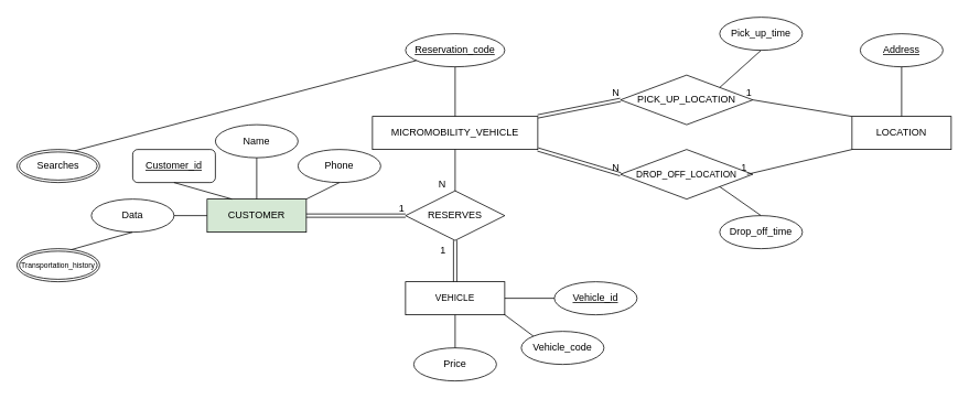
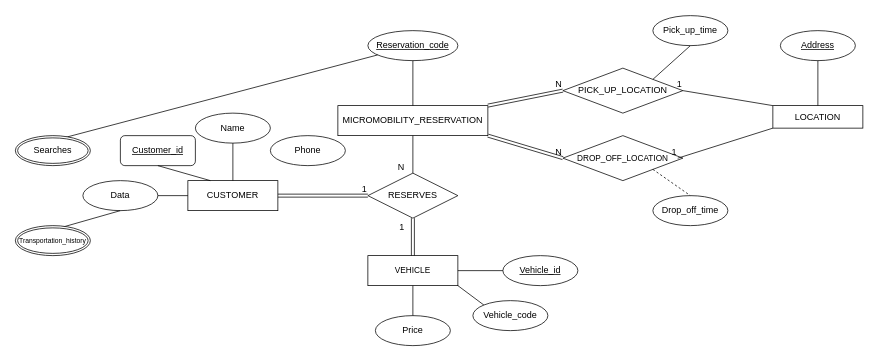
  <mxCell id="0" />
  <mxCell id="1" parent="0" />
- <mxCell id="2" value="MICROMOBILITY_VEHICLE" style="whiteSpace=wrap;html=1;align=center;" parent="1" vertex="1"><mxGeometry x="450" y="140" width="200" height="40" as="geometry" /></mxCell>
+ <mxCell id="2" value="MICROMOBILITY_RESERVATION" style="whiteSpace=wrap;html=1;align=center;" parent="1" vertex="1"><mxGeometry x="450" y="140" width="200" height="40" as="geometry" /></mxCell>
  <mxCell id="3" value="VEHICLE" style="whiteSpace=wrap;html=1;align=center;fontSize=11;" parent="1" vertex="1"><mxGeometry x="490" y="340" width="120" height="40" as="geometry" /></mxCell>
- <mxCell id="4" value="LOCATION" style="whiteSpace=wrap;html=1;align=center;" parent="1" vertex="1"><mxGeometry x="1030" y="140" width="120" height="40" as="geometry" /></mxCell>
+ <mxCell id="4" value="LOCATION" style="whiteSpace=wrap;html=1;align=center;" parent="1" vertex="1"><mxGeometry x="1030" y="140" width="120" height="30" as="geometry" /></mxCell>
  <mxCell id="5" value="PICK_UP_LOCATION" style="shape=rhombus;perimeter=rhombusPerimeter;whiteSpace=wrap;html=1;align=center;" parent="1" vertex="1"><mxGeometry x="750" y="90" width="160" height="60" as="geometry" /></mxCell>
  <mxCell id="6" value="DROP_OFF_LOCATION" style="shape=rhombus;perimeter=rhombusPerimeter;whiteSpace=wrap;html=1;align=center;fontSize=11;" parent="1" vertex="1"><mxGeometry x="750" y="180" width="160" height="60" as="geometry" /></mxCell>
  <mxCell id="7" value="Pick_up_time" style="ellipse;whiteSpace=wrap;html=1;align=center;" parent="1" vertex="1"><mxGeometry x="870" y="20" width="100" height="40" as="geometry" /></mxCell>
  <mxCell id="8" value="Drop_off_time" style="ellipse;whiteSpace=wrap;html=1;align=center;" parent="1" vertex="1"><mxGeometry x="870" y="260" width="100" height="40" as="geometry" /></mxCell>
- <mxCell id="9" value="" style="endArrow=none;html=1;rounded=0;exitX=1;exitY=1;exitDx=0;exitDy=0;entryX=0.5;entryY=0;entryDx=0;entryDy=0;" parent="1" source="6" target="8" edge="1"><mxGeometry relative="1" as="geometry"><mxPoint x="1080" y="290" as="sourcePoint" /><mxPoint x="1240" y="290" as="targetPoint" /></mxGeometry></mxCell>
+ <mxCell id="9" value="" style="endArrow=none;html=1;rounded=0;exitX=1;exitY=1;exitDx=0;exitDy=0;entryX=0.5;entryY=0;entryDx=0;entryDy=0;dashed=1;" parent="1" source="6" target="8" edge="1"><mxGeometry relative="1" as="geometry"><mxPoint x="1080" y="290" as="sourcePoint" /><mxPoint x="1240" y="290" as="targetPoint" /></mxGeometry></mxCell>
  <mxCell id="10" value="" style="endArrow=none;html=1;rounded=0;entryX=1;entryY=0;entryDx=0;entryDy=0;exitX=0.5;exitY=1;exitDx=0;exitDy=0;" parent="1" source="7" target="5" edge="1"><mxGeometry relative="1" as="geometry"><mxPoint x="650" y="160" as="sourcePoint" /><mxPoint x="810" y="160" as="targetPoint" /></mxGeometry></mxCell>
  <mxCell id="11" value="Address" style="ellipse;whiteSpace=wrap;html=1;align=center;fontStyle=4;" parent="1" vertex="1"><mxGeometry x="1040" y="40" width="100" height="40" as="geometry" /></mxCell>
  <mxCell id="12" value="" style="endArrow=none;html=1;rounded=0;exitX=0.5;exitY=1;exitDx=0;exitDy=0;entryX=0.5;entryY=0;entryDx=0;entryDy=0;" parent="1" source="11" target="4" edge="1"><mxGeometry relative="1" as="geometry"><mxPoint x="570" y="190" as="sourcePoint" /><mxPoint x="500" y="200" as="targetPoint" /></mxGeometry></mxCell>
  <mxCell id="13" value="" style="endArrow=none;html=1;rounded=0;entryX=1;entryY=0.5;entryDx=0;entryDy=0;exitX=0;exitY=0;exitDx=0;exitDy=0;" parent="1" source="4" target="5" edge="1"><mxGeometry relative="1" as="geometry"><mxPoint x="1100" y="140" as="sourcePoint" /><mxPoint x="1260" y="140" as="targetPoint" /></mxGeometry></mxCell>
  <mxCell id="14" value="1" style="resizable=0;html=1;whiteSpace=wrap;align=right;verticalAlign=bottom;" parent="13" connectable="0" vertex="1"><mxGeometry x="1" relative="1" as="geometry" /></mxCell>
  <mxCell id="15" value="" style="endArrow=none;html=1;rounded=0;entryX=0.957;entryY=0.502;entryDx=0;entryDy=0;entryPerimeter=0;exitX=0;exitY=1;exitDx=0;exitDy=0;" parent="1" source="4" target="6" edge="1"><mxGeometry relative="1" as="geometry"><mxPoint x="1100" y="140" as="sourcePoint" /><mxPoint x="1260" y="140" as="targetPoint" /></mxGeometry></mxCell>
  <mxCell id="16" value="1" style="resizable=0;html=1;whiteSpace=wrap;align=right;verticalAlign=bottom;" parent="15" connectable="0" vertex="1"><mxGeometry x="1" relative="1" as="geometry" /></mxCell>
  <mxCell id="17" value="" style="shape=link;html=1;rounded=0;exitX=1;exitY=1;exitDx=0;exitDy=0;entryX=0;entryY=0.5;entryDx=0;entryDy=0;" parent="1" source="2" target="6" edge="1"><mxGeometry relative="1" as="geometry"><mxPoint x="810" y="100" as="sourcePoint" /><mxPoint x="970" y="100" as="targetPoint" /></mxGeometry></mxCell>
  <mxCell id="18" value="N" style="resizable=0;html=1;whiteSpace=wrap;align=right;verticalAlign=bottom;" parent="17" connectable="0" vertex="1"><mxGeometry x="1" relative="1" as="geometry" /></mxCell>
  <mxCell id="19" value="" style="shape=link;html=1;rounded=0;exitX=1;exitY=0;exitDx=0;exitDy=0;entryX=0;entryY=0.5;entryDx=0;entryDy=0;" parent="1" source="2" target="5" edge="1"><mxGeometry relative="1" as="geometry"><mxPoint x="640" y="100" as="sourcePoint" /><mxPoint x="800" y="100" as="targetPoint" /></mxGeometry></mxCell>
  <mxCell id="20" value="N" style="resizable=0;html=1;whiteSpace=wrap;align=right;verticalAlign=bottom;" parent="19" connectable="0" vertex="1"><mxGeometry x="1" relative="1" as="geometry" /></mxCell>
  <mxCell id="21" value="RESERVES" style="shape=rhombus;perimeter=rhombusPerimeter;whiteSpace=wrap;html=1;align=center;" parent="1" vertex="1"><mxGeometry x="490" y="230" width="120" height="60" as="geometry" /></mxCell>
  <mxCell id="22" value="Reservation_code" style="ellipse;whiteSpace=wrap;html=1;align=center;fontStyle=4;fontSize=12;" parent="1" vertex="1"><mxGeometry x="490" y="40" width="120" height="40" as="geometry" /></mxCell>
  <mxCell id="23" value="Vehicle_id" style="ellipse;whiteSpace=wrap;html=1;align=center;fontStyle=4;" parent="1" vertex="1"><mxGeometry x="670" y="340" width="100" height="40" as="geometry" /></mxCell>
  <mxCell id="24" value="Price" style="ellipse;whiteSpace=wrap;html=1;align=center;" parent="1" vertex="1"><mxGeometry x="500" y="420" width="100" height="40" as="geometry" /></mxCell>
  <mxCell id="25" value="Vehicle_code" style="ellipse;whiteSpace=wrap;html=1;align=center;" parent="1" vertex="1"><mxGeometry x="630" y="400" width="100" height="40" as="geometry" /></mxCell>
  <mxCell id="26" value="" style="endArrow=none;html=1;rounded=0;entryX=0;entryY=0;entryDx=0;entryDy=0;exitX=1;exitY=1;exitDx=0;exitDy=0;" parent="1" source="3" target="25" edge="1"><mxGeometry relative="1" as="geometry"><mxPoint x="490" y="200" as="sourcePoint" /><mxPoint x="650" y="200" as="targetPoint" /></mxGeometry></mxCell>
  <mxCell id="27" value="" style="endArrow=none;html=1;rounded=0;entryX=0;entryY=0.5;entryDx=0;entryDy=0;exitX=1;exitY=0.5;exitDx=0;exitDy=0;" parent="1" source="3" target="23" edge="1"><mxGeometry relative="1" as="geometry"><mxPoint x="490" y="200" as="sourcePoint" /><mxPoint x="650" y="200" as="targetPoint" /></mxGeometry></mxCell>
  <mxCell id="28" value="" style="endArrow=none;html=1;rounded=0;entryX=0.5;entryY=0;entryDx=0;entryDy=0;exitX=0.5;exitY=1;exitDx=0;exitDy=0;" parent="1" source="3" target="24" edge="1"><mxGeometry relative="1" as="geometry"><mxPoint x="490" y="200" as="sourcePoint" /><mxPoint x="650" y="200" as="targetPoint" /></mxGeometry></mxCell>
- <mxCell id="29" value="CUSTOMER" style="whiteSpace=wrap;html=1;align=center;fillColor=#d5e8d4;" parent="1" vertex="1"><mxGeometry x="250" y="240" width="120" height="40" as="geometry" /></mxCell>
+ <mxCell id="29" value="CUSTOMER" style="whiteSpace=wrap;html=1;align=center;" parent="1" vertex="1"><mxGeometry x="250" y="240" width="120" height="40" as="geometry" /></mxCell>
  <mxCell id="30" value="Customer_id" style="whiteSpace=wrap;html=1;align=center;fontStyle=4;rounded=1;" parent="1" vertex="1"><mxGeometry x="160" y="180" width="100" height="40" as="geometry" /></mxCell>
  <mxCell id="31" value="Name" style="ellipse;whiteSpace=wrap;html=1;align=center;" parent="1" vertex="1"><mxGeometry x="260" y="150" width="100" height="40" as="geometry" /></mxCell>
  <mxCell id="32" value="Data" style="ellipse;whiteSpace=wrap;html=1;align=center;" parent="1" vertex="1"><mxGeometry x="110" y="240" width="100" height="40" as="geometry" /></mxCell>
  <mxCell id="33" value="" style="endArrow=none;html=1;rounded=0;entryX=0.5;entryY=1;entryDx=0;entryDy=0;exitX=0;exitY=0.5;exitDx=0;exitDy=0;" parent="1" source="35" target="32" edge="1"><mxGeometry relative="1" as="geometry"><mxPoint x="395" y="495" as="sourcePoint" /><mxPoint x="425" y="425" as="targetPoint" /></mxGeometry></mxCell>
  <mxCell id="34" value="" style="endArrow=none;html=1;rounded=0;exitX=0;exitY=0.5;exitDx=0;exitDy=0;" parent="1" source="36" target="22" edge="1"><mxGeometry relative="1" as="geometry"><mxPoint x="535" y="505" as="sourcePoint" /><mxPoint x="425" y="425" as="targetPoint" /></mxGeometry></mxCell>
  <mxCell id="35" value="Transportation_history" style="ellipse;shape=doubleEllipse;margin=3;whiteSpace=wrap;html=1;align=center;fontSize=9;" parent="1" vertex="1"><mxGeometry x="20" y="300" width="100" height="40" as="geometry" /></mxCell>
  <mxCell id="36" value="Searches" style="ellipse;shape=doubleEllipse;margin=3;whiteSpace=wrap;html=1;align=center;" parent="1" vertex="1"><mxGeometry x="20" y="180" width="100" height="40" as="geometry" /></mxCell>
  <mxCell id="37" value="" style="endArrow=none;html=1;rounded=0;entryX=0.5;entryY=1;entryDx=0;entryDy=0;exitX=0.5;exitY=0;exitDx=0;exitDy=0;" parent="1" source="29" target="31" edge="1"><mxGeometry relative="1" as="geometry"><mxPoint x="55" y="475" as="sourcePoint" /><mxPoint x="215" y="475" as="targetPoint" /></mxGeometry></mxCell>
  <mxCell id="38" value="Phone" style="ellipse;whiteSpace=wrap;html=1;align=center;" parent="1" vertex="1"><mxGeometry x="360" y="180" width="100" height="40" as="geometry" /></mxCell>
- <mxCell id="39" value="" style="endArrow=none;html=1;rounded=0;entryX=0.5;entryY=1;entryDx=0;entryDy=0;exitX=1;exitY=0;exitDx=0;exitDy=0;" parent="1" source="29" target="38" edge="1"><mxGeometry relative="1" as="geometry"><mxPoint x="135" y="365" as="sourcePoint" /><mxPoint x="295" y="365" as="targetPoint" /></mxGeometry></mxCell>
  <mxCell id="40" value="" style="endArrow=none;html=1;rounded=0;entryX=0.25;entryY=0;entryDx=0;entryDy=0;exitX=0.5;exitY=1;exitDx=0;exitDy=0;" parent="1" source="30" target="29" edge="1"><mxGeometry relative="1" as="geometry"><mxPoint x="-100" y="430" as="sourcePoint" /><mxPoint x="60" y="430" as="targetPoint" /></mxGeometry></mxCell>
  <mxCell id="41" value="" style="endArrow=none;html=1;rounded=0;entryX=0.5;entryY=1;entryDx=0;entryDy=0;exitX=0.5;exitY=0;exitDx=0;exitDy=0;" parent="1" source="2" target="22" edge="1"><mxGeometry relative="1" as="geometry"><mxPoint x="380" y="190" as="sourcePoint" /><mxPoint x="540" y="190" as="targetPoint" /></mxGeometry></mxCell>
  <mxCell id="42" value="" style="endArrow=none;html=1;rounded=0;exitX=1;exitY=0.5;exitDx=0;exitDy=0;entryX=0;entryY=0.5;entryDx=0;entryDy=0;" parent="1" source="32" target="29" edge="1"><mxGeometry relative="1" as="geometry"><mxPoint x="380" y="190" as="sourcePoint" /><mxPoint x="540" y="190" as="targetPoint" /></mxGeometry></mxCell>
  <mxCell id="43" value="" style="endArrow=none;html=1;rounded=0;entryX=0.5;entryY=0;entryDx=0;entryDy=0;exitX=0.5;exitY=1;exitDx=0;exitDy=0;" parent="1" source="2" target="21" edge="1"><mxGeometry relative="1" as="geometry"><mxPoint x="380" y="190" as="sourcePoint" /><mxPoint x="540" y="190" as="targetPoint" /></mxGeometry></mxCell>
  <mxCell id="44" value="N" style="resizable=0;html=1;whiteSpace=wrap;align=right;verticalAlign=bottom;" parent="43" connectable="0" vertex="1"><mxGeometry x="1" relative="1" as="geometry"><mxPoint x="-10" as="offset" /></mxGeometry></mxCell>
  <mxCell id="45" value="" style="shape=link;html=1;rounded=0;entryX=0.5;entryY=1;entryDx=0;entryDy=0;exitX=0.5;exitY=0;exitDx=0;exitDy=0;" edge="1" parent="1" source="3" target="21"><mxGeometry relative="1" as="geometry"><mxPoint x="470" y="230" as="sourcePoint" /><mxPoint x="630" y="230" as="targetPoint" /></mxGeometry></mxCell>
  <mxCell id="46" value="1" style="resizable=0;html=1;whiteSpace=wrap;align=right;verticalAlign=bottom;" connectable="0" vertex="1" parent="45"><mxGeometry x="1" relative="1" as="geometry"><mxPoint x="-10" y="20" as="offset" /></mxGeometry></mxCell>
  <mxCell id="47" value="" style="shape=link;html=1;rounded=0;exitX=1;exitY=0.5;exitDx=0;exitDy=0;entryX=0;entryY=0.5;entryDx=0;entryDy=0;" edge="1" parent="1" source="29" target="21"><mxGeometry relative="1" as="geometry"><mxPoint x="470" y="230" as="sourcePoint" /><mxPoint x="630" y="230" as="targetPoint" /></mxGeometry></mxCell>
  <mxCell id="48" value="1" style="resizable=0;html=1;whiteSpace=wrap;align=right;verticalAlign=bottom;" connectable="0" vertex="1" parent="47"><mxGeometry x="1" relative="1" as="geometry" /></mxCell>
